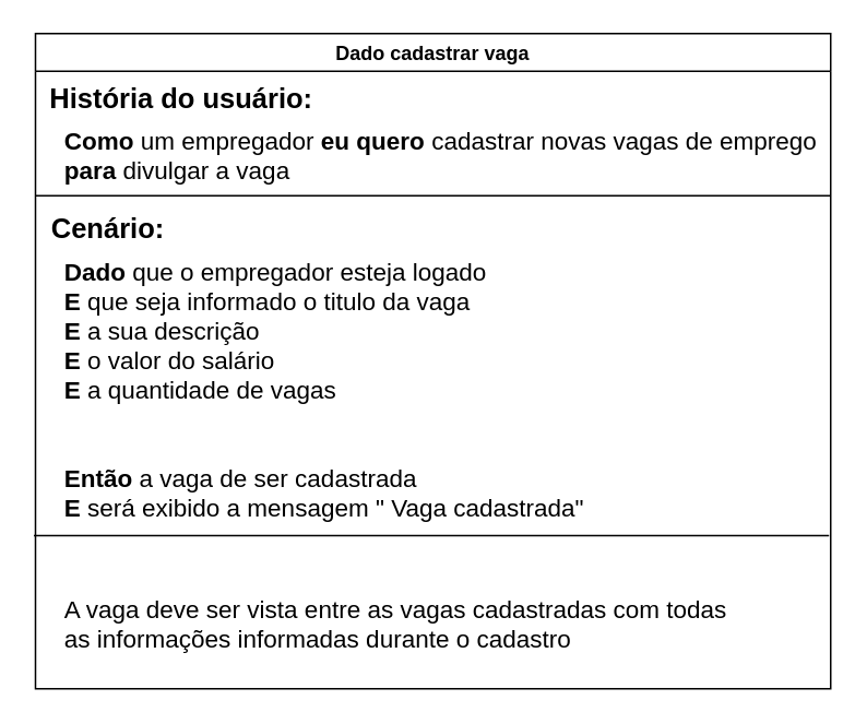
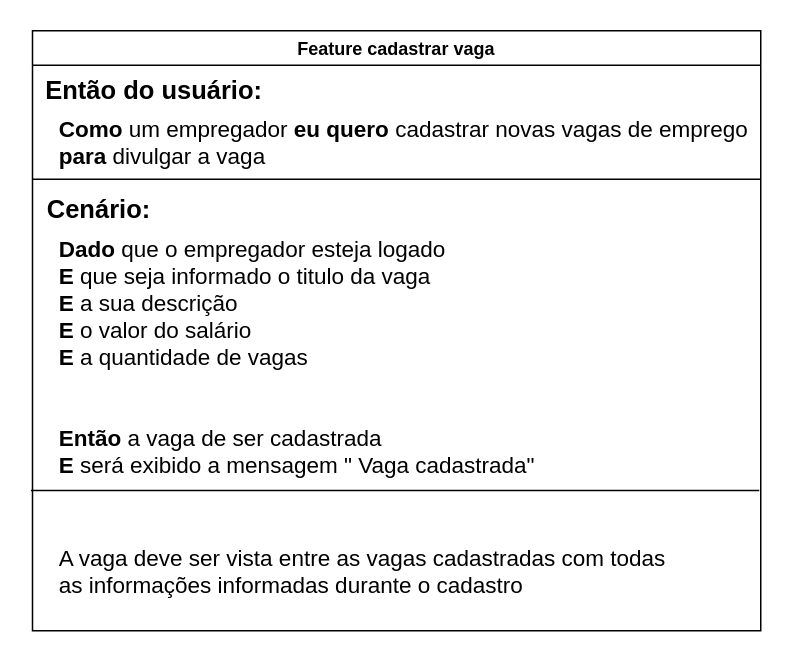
  <mxCell id="0" />
  <mxCell id="1" parent="0" />
- <mxCell id="2" value="Dado cadastrar vaga" style="swimlane;" vertex="1" parent="1"><mxGeometry x="21" y="20" width="485.5" height="400" as="geometry" /></mxCell>
+ <mxCell id="2" value="Feature cadastrar vaga" style="swimlane;" vertex="1" parent="1"><mxGeometry x="21" y="20" width="485.5" height="400" as="geometry" /></mxCell>
  <mxCell id="3" value="&lt;b style=&quot;font-size: 15px&quot;&gt;Como &lt;/b&gt;um empregador &lt;b&gt;eu quero &lt;/b&gt;cadastrar novas vagas de emprego &lt;br style=&quot;font-size: 15px&quot;&gt;&lt;b&gt;para &lt;/b&gt;divulgar a vaga" style="text;align=left;verticalAlign=top;resizable=0;points=[];autosize=1;strokeColor=none;fillColor=none;html=1;fontSize=15;" vertex="1" parent="2"><mxGeometry x="15.5" y="50" width="470" height="40" as="geometry" /></mxCell>
  <mxCell id="4" value="&lt;b&gt;Dado &lt;/b&gt;que o empregador esteja logado&lt;br&gt;&lt;b&gt;E &lt;/b&gt;que seja informado o titulo da vaga&lt;br&gt;&lt;b&gt;E &lt;/b&gt;a sua descrição&lt;br&gt;&lt;b&gt;E &lt;/b&gt;o valor do salário&lt;br&gt;&lt;b&gt;E &lt;/b&gt;a quantidade de vagas" style="text;html=1;align=left;verticalAlign=top;resizable=0;points=[];autosize=1;strokeColor=none;fillColor=none;fontSize=15;" vertex="1" parent="2"><mxGeometry x="15.5" y="130" width="270" height="100" as="geometry" /></mxCell>
  <mxCell id="5" value="&lt;b&gt;Então &lt;/b&gt;a vaga de ser cadastrada &lt;br&gt;&lt;b&gt;E&lt;/b&gt; será exibido a mensagem &quot; Vaga cadastrada&quot;" style="text;html=1;align=left;verticalAlign=top;resizable=0;points=[];autosize=1;strokeColor=none;fillColor=none;fontSize=15;" vertex="1" parent="2"><mxGeometry x="15.5" y="256" width="330" height="40" as="geometry" /></mxCell>
  <mxCell id="6" value="A vaga deve ser vista entre as vagas cadastradas com todas&amp;nbsp;&lt;br&gt;as informações informadas durante o cadastro" style="text;html=1;align=left;verticalAlign=middle;resizable=0;points=[];autosize=1;strokeColor=none;fillColor=none;fontSize=15;" vertex="1" parent="2"><mxGeometry x="15.5" y="340" width="420" height="40" as="geometry" /></mxCell>
  <mxCell id="7" value="" style="endArrow=none;html=1;rounded=0;exitX=0;exitY=0.25;exitDx=0;exitDy=0;entryX=1;entryY=0.25;entryDx=0;entryDy=0;" edge="1" parent="1"><mxGeometry width="50" height="50" relative="1" as="geometry"><mxPoint x="21" y="119" as="sourcePoint" /><mxPoint x="506.5" y="119" as="targetPoint" /></mxGeometry></mxCell>
  <mxCell id="8" value="&lt;b&gt;&lt;font style=&quot;font-size: 17px&quot;&gt;Cenário:&lt;/font&gt;&lt;/b&gt;" style="text;html=1;align=center;verticalAlign=middle;resizable=0;points=[];autosize=1;strokeColor=none;fillColor=none;" vertex="1" parent="1"><mxGeometry x="25" y="130" width="80" height="20" as="geometry" /></mxCell>
  <mxCell id="9" value="" style="endArrow=none;html=1;rounded=0;exitX=0;exitY=0.25;exitDx=0;exitDy=0;entryX=1;entryY=0.25;entryDx=0;entryDy=0;" edge="1" parent="1"><mxGeometry width="50" height="50" relative="1" as="geometry"><mxPoint x="20" y="326.5" as="sourcePoint" /><mxPoint x="505.5" y="326.5" as="targetPoint" /></mxGeometry></mxCell>
- <mxCell id="10" value="&lt;span style=&quot;font-size: 17px&quot;&gt;&lt;b&gt;História do usuário:&lt;/b&gt;&lt;/span&gt;" style="text;html=1;align=left;verticalAlign=middle;resizable=0;points=[];autosize=1;strokeColor=none;fillColor=none;" vertex="1" parent="1"><mxGeometry x="28" y="51" width="180" height="20" as="geometry" /></mxCell>
+ <mxCell id="10" value="&lt;span style=&quot;font-size: 17px&quot;&gt;&lt;b&gt;Então do usuário:&lt;/b&gt;&lt;/span&gt;" style="text;html=1;align=left;verticalAlign=middle;resizable=0;points=[];autosize=1;strokeColor=none;fillColor=none;" vertex="1" parent="1"><mxGeometry x="28" y="51" width="180" height="20" as="geometry" /></mxCell>
